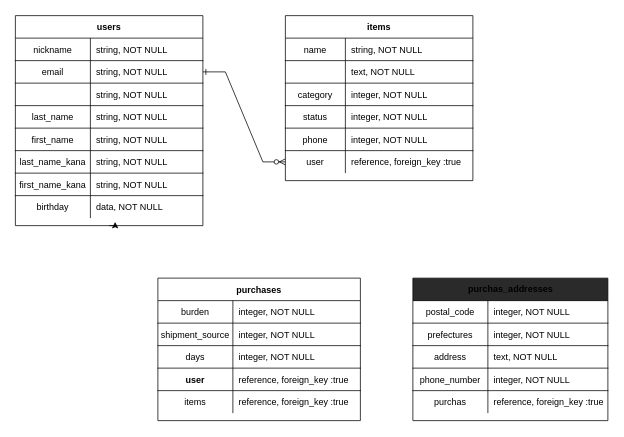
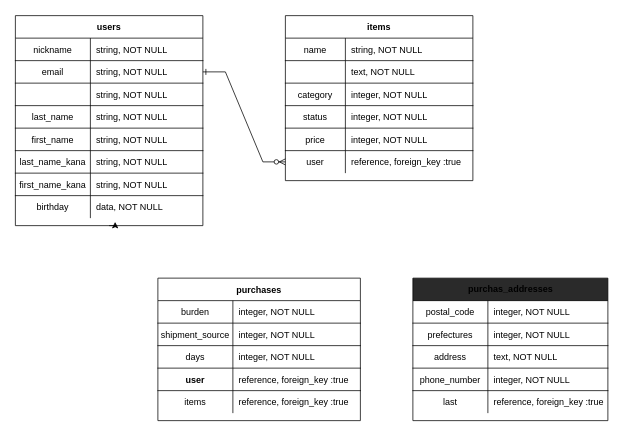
  <mxCell id="0" />
  <mxCell id="1" parent="0" />
  <mxCell id="2" value="" style="edgeStyle=entityRelationEdgeStyle;endArrow=ERzeroToMany;startArrow=ERone;endFill=1;startFill=0;rounded=0;" edge="1" parent="1" source="41" target="18"><mxGeometry width="100" height="100" relative="1" as="geometry"><mxPoint x="240" y="650" as="sourcePoint" /><mxPoint x="340" y="550" as="targetPoint" /></mxGeometry></mxCell>
  <mxCell id="3" value="items" style="shape=table;startSize=30;container=1;collapsible=1;childLayout=tableLayout;fixedRows=1;rowLines=0;fontStyle=1;align=center;resizeLast=1;" vertex="1" parent="1"><mxGeometry x="380" y="20" width="250" height="220" as="geometry" /></mxCell>
  <mxCell id="4" style="shape=partialRectangle;collapsible=0;dropTarget=0;pointerEvents=0;fillColor=none;points=[[0,0.5],[1,0.5]];portConstraint=eastwest;top=0;left=0;right=0;bottom=1;" vertex="1" parent="3"><mxGeometry y="30" width="250" height="30" as="geometry" /></mxCell>
  <mxCell id="5" value="name" style="shape=partialRectangle;overflow=hidden;connectable=0;fillColor=none;top=0;left=0;bottom=0;right=0;fontStyle=0;" vertex="1" parent="4"><mxGeometry width="80" height="30" as="geometry" /></mxCell>
  <mxCell id="6" value="string, NOT NULL" style="shape=partialRectangle;overflow=hidden;connectable=0;fillColor=none;top=0;left=0;bottom=0;right=0;align=left;spacingLeft=6;fontStyle=0;" vertex="1" parent="4"><mxGeometry x="80" width="170" height="30" as="geometry" /></mxCell>
  <mxCell id="7" style="shape=partialRectangle;collapsible=0;dropTarget=0;pointerEvents=0;fillColor=none;points=[[0,0.5],[1,0.5]];portConstraint=eastwest;top=0;left=0;right=0;bottom=1;" vertex="1" parent="3"><mxGeometry y="60" width="250" height="30" as="geometry" /></mxCell>
  <mxCell id="8" value="text, NOT NULL" style="shape=partialRectangle;overflow=hidden;connectable=0;fillColor=none;top=0;left=0;bottom=0;right=0;align=left;spacingLeft=6;fontStyle=0;" vertex="1" parent="7"><mxGeometry x="80" width="170" height="30" as="geometry" /></mxCell>
  <mxCell id="9" style="shape=partialRectangle;collapsible=0;dropTarget=0;pointerEvents=0;fillColor=none;points=[[0,0.5],[1,0.5]];portConstraint=eastwest;top=0;left=0;right=0;bottom=1;" vertex="1" parent="3"><mxGeometry y="90" width="250" height="30" as="geometry" /></mxCell>
  <mxCell id="10" value="category" style="shape=partialRectangle;overflow=hidden;connectable=0;fillColor=none;top=0;left=0;bottom=0;right=0;fontStyle=0;" vertex="1" parent="9"><mxGeometry width="80" height="30" as="geometry" /></mxCell>
  <mxCell id="11" value="integer, NOT NULL" style="shape=partialRectangle;overflow=hidden;connectable=0;fillColor=none;top=0;left=0;bottom=0;right=0;align=left;spacingLeft=6;fontStyle=0;" vertex="1" parent="9"><mxGeometry x="80" width="170" height="30" as="geometry" /></mxCell>
  <mxCell id="12" style="shape=partialRectangle;collapsible=0;dropTarget=0;pointerEvents=0;fillColor=none;points=[[0,0.5],[1,0.5]];portConstraint=eastwest;top=0;left=0;right=0;bottom=1;" vertex="1" parent="3"><mxGeometry y="120" width="250" height="30" as="geometry" /></mxCell>
  <mxCell id="13" value="status" style="shape=partialRectangle;overflow=hidden;connectable=0;fillColor=none;top=0;left=0;bottom=0;right=0;fontStyle=0;" vertex="1" parent="12"><mxGeometry width="80" height="30" as="geometry" /></mxCell>
  <mxCell id="14" value="integer, NOT NULL" style="shape=partialRectangle;overflow=hidden;connectable=0;fillColor=none;top=0;left=0;bottom=0;right=0;align=left;spacingLeft=6;fontStyle=0;" vertex="1" parent="12"><mxGeometry x="80" width="170" height="30" as="geometry" /></mxCell>
  <mxCell id="15" value="" style="shape=partialRectangle;collapsible=0;dropTarget=0;pointerEvents=0;fillColor=none;points=[[0,0.5],[1,0.5]];portConstraint=eastwest;top=0;left=0;right=0;bottom=1;" vertex="1" parent="3"><mxGeometry y="150" width="250" height="30" as="geometry" /></mxCell>
- <mxCell id="16" value="phone" style="shape=partialRectangle;overflow=hidden;connectable=0;fillColor=none;top=0;left=0;bottom=0;right=0;fontStyle=0;" vertex="1" parent="15"><mxGeometry width="80" height="30" as="geometry" /></mxCell>
+ <mxCell id="16" value="price" style="shape=partialRectangle;overflow=hidden;connectable=0;fillColor=none;top=0;left=0;bottom=0;right=0;fontStyle=0;" vertex="1" parent="15"><mxGeometry width="80" height="30" as="geometry" /></mxCell>
  <mxCell id="17" value="integer, NOT NULL " style="shape=partialRectangle;overflow=hidden;connectable=0;fillColor=none;top=0;left=0;bottom=0;right=0;align=left;spacingLeft=6;fontStyle=0;" vertex="1" parent="15"><mxGeometry x="80" width="170" height="30" as="geometry" /></mxCell>
  <mxCell id="18" value="" style="shape=partialRectangle;collapsible=0;dropTarget=0;pointerEvents=0;fillColor=none;points=[[0,0.5],[1,0.5]];portConstraint=eastwest;top=0;left=0;right=0;bottom=0;" vertex="1" parent="3"><mxGeometry y="180" width="250" height="30" as="geometry" /></mxCell>
  <mxCell id="19" value="user" style="shape=partialRectangle;overflow=hidden;connectable=0;fillColor=none;top=0;left=0;bottom=0;right=0;" vertex="1" parent="18"><mxGeometry width="80" height="30" as="geometry" /></mxCell>
  <mxCell id="20" value="reference, foreign_key :true" style="shape=partialRectangle;overflow=hidden;connectable=0;fillColor=none;top=0;left=0;bottom=0;right=0;align=left;spacingLeft=6;" vertex="1" parent="18"><mxGeometry x="80" width="170" height="30" as="geometry" /></mxCell>
  <mxCell id="21" value="purchases" style="shape=table;startSize=30;container=1;collapsible=1;childLayout=tableLayout;fixedRows=1;rowLines=0;fontStyle=1;align=center;resizeLast=1;" vertex="1" parent="1"><mxGeometry x="210" y="370" width="270" height="190" as="geometry" /></mxCell>
  <mxCell id="22" style="shape=partialRectangle;collapsible=0;dropTarget=0;pointerEvents=0;fillColor=none;points=[[0,0.5],[1,0.5]];portConstraint=eastwest;top=0;left=0;right=0;bottom=1;" vertex="1" parent="21"><mxGeometry y="30" width="270" height="30" as="geometry" /></mxCell>
  <mxCell id="23" value="burden" style="shape=partialRectangle;overflow=hidden;connectable=0;fillColor=none;top=0;left=0;bottom=0;right=0;fontStyle=0;" vertex="1" parent="22"><mxGeometry width="100" height="30" as="geometry" /></mxCell>
  <mxCell id="24" value="integer, NOT NULL" style="shape=partialRectangle;overflow=hidden;connectable=0;fillColor=none;top=0;left=0;bottom=0;right=0;align=left;spacingLeft=6;fontStyle=0;" vertex="1" parent="22"><mxGeometry x="100" width="170" height="30" as="geometry" /></mxCell>
  <mxCell id="25" style="shape=partialRectangle;collapsible=0;dropTarget=0;pointerEvents=0;fillColor=none;points=[[0,0.5],[1,0.5]];portConstraint=eastwest;top=0;left=0;right=0;bottom=1;" vertex="1" parent="21"><mxGeometry y="60" width="270" height="30" as="geometry" /></mxCell>
  <mxCell id="26" value="shipment_source" style="shape=partialRectangle;overflow=hidden;connectable=0;fillColor=none;top=0;left=0;bottom=0;right=0;fontStyle=0;" vertex="1" parent="25"><mxGeometry width="100" height="30" as="geometry" /></mxCell>
  <mxCell id="27" value="integer, NOT NULL" style="shape=partialRectangle;overflow=hidden;connectable=0;fillColor=none;top=0;left=0;bottom=0;right=0;align=left;spacingLeft=6;fontStyle=0;" vertex="1" parent="25"><mxGeometry x="100" width="170" height="30" as="geometry" /></mxCell>
  <mxCell id="28" style="shape=partialRectangle;collapsible=0;dropTarget=0;pointerEvents=0;fillColor=none;points=[[0,0.5],[1,0.5]];portConstraint=eastwest;top=0;left=0;right=0;bottom=1;" vertex="1" parent="21"><mxGeometry y="90" width="270" height="30" as="geometry" /></mxCell>
  <mxCell id="29" value="days" style="shape=partialRectangle;overflow=hidden;connectable=0;fillColor=none;top=0;left=0;bottom=0;right=0;fontStyle=0;" vertex="1" parent="28"><mxGeometry width="100" height="30" as="geometry" /></mxCell>
  <mxCell id="30" value="integer, NOT NULL" style="shape=partialRectangle;overflow=hidden;connectable=0;fillColor=none;top=0;left=0;bottom=0;right=0;align=left;spacingLeft=6;fontStyle=0;" vertex="1" parent="28"><mxGeometry x="100" width="170" height="30" as="geometry" /></mxCell>
  <mxCell id="31" value="" style="shape=partialRectangle;collapsible=0;dropTarget=0;pointerEvents=0;fillColor=none;points=[[0,0.5],[1,0.5]];portConstraint=eastwest;top=0;left=0;right=0;bottom=1;" vertex="1" parent="21"><mxGeometry y="120" width="270" height="30" as="geometry" /></mxCell>
  <mxCell id="32" value="user" style="shape=partialRectangle;overflow=hidden;connectable=0;fillColor=none;top=0;left=0;bottom=0;right=0;fontStyle=1;" vertex="1" parent="31"><mxGeometry width="100" height="30" as="geometry" /></mxCell>
  <mxCell id="33" value="reference, foreign_key :true" style="shape=partialRectangle;overflow=hidden;connectable=0;fillColor=none;top=0;left=0;bottom=0;right=0;align=left;spacingLeft=6;fontStyle=0;" vertex="1" parent="31"><mxGeometry x="100" width="170" height="30" as="geometry" /></mxCell>
  <mxCell id="34" value="" style="shape=partialRectangle;collapsible=0;dropTarget=0;pointerEvents=0;fillColor=none;points=[[0,0.5],[1,0.5]];portConstraint=eastwest;top=0;left=0;right=0;bottom=0;" vertex="1" parent="21"><mxGeometry y="150" width="270" height="30" as="geometry" /></mxCell>
  <mxCell id="35" value="items" style="shape=partialRectangle;overflow=hidden;connectable=0;fillColor=none;top=0;left=0;bottom=0;right=0;" vertex="1" parent="34"><mxGeometry width="100" height="30" as="geometry" /></mxCell>
  <mxCell id="36" value="reference, foreign_key :true" style="shape=partialRectangle;overflow=hidden;connectable=0;fillColor=none;top=0;left=0;bottom=0;right=0;align=left;spacingLeft=6;" vertex="1" parent="34"><mxGeometry x="100" width="170" height="30" as="geometry" /></mxCell>
  <mxCell id="37" value="users" style="shape=table;startSize=30;container=1;collapsible=1;childLayout=tableLayout;fixedRows=1;rowLines=0;fontStyle=1;align=center;resizeLast=1;" vertex="1" parent="1"><mxGeometry x="20" y="20" width="250" height="280" as="geometry" /></mxCell>
  <mxCell id="38" style="shape=partialRectangle;collapsible=0;dropTarget=0;pointerEvents=0;fillColor=none;points=[[0,0.5],[1,0.5]];portConstraint=eastwest;top=0;left=0;right=0;bottom=1;" vertex="1" parent="37"><mxGeometry y="30" width="250" height="30" as="geometry" /></mxCell>
  <mxCell id="39" value="nickname" style="shape=partialRectangle;overflow=hidden;connectable=0;fillColor=none;top=0;left=0;bottom=0;right=0;fontStyle=0;" vertex="1" parent="38"><mxGeometry width="100" height="30" as="geometry" /></mxCell>
  <mxCell id="40" value="string, NOT NULL" style="shape=partialRectangle;overflow=hidden;connectable=0;fillColor=none;top=0;left=0;bottom=0;right=0;align=left;spacingLeft=6;fontStyle=0;" vertex="1" parent="38"><mxGeometry x="100" width="150" height="30" as="geometry" /></mxCell>
  <mxCell id="41" value="" style="shape=partialRectangle;collapsible=0;dropTarget=0;pointerEvents=0;fillColor=none;points=[[0,0.5],[1,0.5]];portConstraint=eastwest;top=0;left=0;right=0;bottom=1;" vertex="1" parent="37"><mxGeometry y="60" width="250" height="30" as="geometry" /></mxCell>
  <mxCell id="42" value="email" style="shape=partialRectangle;overflow=hidden;connectable=0;fillColor=none;top=0;left=0;bottom=0;right=0;fontStyle=0;" vertex="1" parent="41"><mxGeometry width="100" height="30" as="geometry" /></mxCell>
  <mxCell id="43" value="string, NOT NULL" style="shape=partialRectangle;overflow=hidden;connectable=0;fillColor=none;top=0;left=0;bottom=0;right=0;align=left;spacingLeft=6;fontStyle=0;" vertex="1" parent="41"><mxGeometry x="100" width="150" height="30" as="geometry" /></mxCell>
  <mxCell id="44" style="shape=partialRectangle;collapsible=0;dropTarget=0;pointerEvents=0;fillColor=none;points=[[0,0.5],[1,0.5]];portConstraint=eastwest;top=0;left=0;right=0;bottom=1;" vertex="1" parent="37"><mxGeometry y="90" width="250" height="30" as="geometry" /></mxCell>
  <mxCell id="45" value="string, NOT NULL" style="shape=partialRectangle;overflow=hidden;connectable=0;fillColor=none;top=0;left=0;bottom=0;right=0;align=left;spacingLeft=6;fontStyle=0;" vertex="1" parent="44"><mxGeometry x="100" width="150" height="30" as="geometry" /></mxCell>
  <mxCell id="46" style="shape=partialRectangle;collapsible=0;dropTarget=0;pointerEvents=0;fillColor=none;points=[[0,0.5],[1,0.5]];portConstraint=eastwest;top=0;left=0;right=0;bottom=1;" vertex="1" parent="37"><mxGeometry y="120" width="250" height="30" as="geometry" /></mxCell>
  <mxCell id="47" value="last_name" style="shape=partialRectangle;overflow=hidden;connectable=0;fillColor=none;top=0;left=0;bottom=0;right=0;fontStyle=0;" vertex="1" parent="46"><mxGeometry width="100" height="30" as="geometry" /></mxCell>
  <mxCell id="48" value="string, NOT NULL" style="shape=partialRectangle;overflow=hidden;connectable=0;fillColor=none;top=0;left=0;bottom=0;right=0;align=left;spacingLeft=6;fontStyle=0;" vertex="1" parent="46"><mxGeometry x="100" width="150" height="30" as="geometry" /></mxCell>
  <mxCell id="49" style="shape=partialRectangle;collapsible=0;dropTarget=0;pointerEvents=0;fillColor=none;points=[[0,0.5],[1,0.5]];portConstraint=eastwest;top=0;left=0;right=0;bottom=1;" vertex="1" parent="37"><mxGeometry y="150" width="250" height="30" as="geometry" /></mxCell>
  <mxCell id="50" value="first_name" style="shape=partialRectangle;overflow=hidden;connectable=0;fillColor=none;top=0;left=0;bottom=0;right=0;fontStyle=0;" vertex="1" parent="49"><mxGeometry width="100" height="30" as="geometry" /></mxCell>
  <mxCell id="51" value="string, NOT NULL" style="shape=partialRectangle;overflow=hidden;connectable=0;fillColor=none;top=0;left=0;bottom=0;right=0;align=left;spacingLeft=6;fontStyle=0;" vertex="1" parent="49"><mxGeometry x="100" width="150" height="30" as="geometry" /></mxCell>
  <mxCell id="52" style="shape=partialRectangle;collapsible=0;dropTarget=0;pointerEvents=0;fillColor=none;points=[[0,0.5],[1,0.5]];portConstraint=eastwest;top=0;left=0;right=0;bottom=1;" vertex="1" parent="37"><mxGeometry y="180" width="250" height="30" as="geometry" /></mxCell>
  <mxCell id="53" value="last_name_kana" style="shape=partialRectangle;overflow=hidden;connectable=0;fillColor=none;top=0;left=0;bottom=0;right=0;fontStyle=0;" vertex="1" parent="52"><mxGeometry width="100" height="30" as="geometry" /></mxCell>
  <mxCell id="54" value="string, NOT NULL" style="shape=partialRectangle;overflow=hidden;connectable=0;fillColor=none;top=0;left=0;bottom=0;right=0;align=left;spacingLeft=6;fontStyle=0;" vertex="1" parent="52"><mxGeometry x="100" width="150" height="30" as="geometry" /></mxCell>
  <mxCell id="55" style="shape=partialRectangle;collapsible=0;dropTarget=0;pointerEvents=0;fillColor=none;points=[[0,0.5],[1,0.5]];portConstraint=eastwest;top=0;left=0;right=0;bottom=1;" vertex="1" parent="37"><mxGeometry y="210" width="250" height="30" as="geometry" /></mxCell>
  <mxCell id="56" value="first_name_kana" style="shape=partialRectangle;overflow=hidden;connectable=0;fillColor=none;top=0;left=0;bottom=0;right=0;fontStyle=0;" vertex="1" parent="55"><mxGeometry width="100" height="30" as="geometry" /></mxCell>
  <mxCell id="57" value="string, NOT NULL" style="shape=partialRectangle;overflow=hidden;connectable=0;fillColor=none;top=0;left=0;bottom=0;right=0;align=left;spacingLeft=6;fontStyle=0;" vertex="1" parent="55"><mxGeometry x="100" width="150" height="30" as="geometry" /></mxCell>
  <mxCell id="58" value="" style="shape=partialRectangle;collapsible=0;dropTarget=0;pointerEvents=0;fillColor=none;points=[[0,0.5],[1,0.5]];portConstraint=eastwest;top=0;left=0;right=0;bottom=0;" vertex="1" parent="37"><mxGeometry y="240" width="250" height="30" as="geometry" /></mxCell>
  <mxCell id="59" value="birthday" style="shape=partialRectangle;overflow=hidden;connectable=0;fillColor=none;top=0;left=0;bottom=0;right=0;" vertex="1" parent="58"><mxGeometry width="100" height="30" as="geometry" /></mxCell>
  <mxCell id="60" value="data, NOT NULL" style="shape=partialRectangle;overflow=hidden;connectable=0;fillColor=none;top=0;left=0;bottom=0;right=0;align=left;spacingLeft=6;" vertex="1" parent="58"><mxGeometry x="100" width="150" height="30" as="geometry" /></mxCell>
  <mxCell id="61" style="edgeStyle=orthogonalEdgeStyle;rounded=0;orthogonalLoop=1;jettySize=auto;html=1;exitX=0.5;exitY=1;exitDx=0;exitDy=0;entryX=0.532;entryY=1.167;entryDx=0;entryDy=0;entryPerimeter=0;verticalAlign=middle;" edge="1" parent="37" source="37" target="58"><mxGeometry relative="1" as="geometry" /></mxCell>
  <mxCell id="62" value="purchas_addresses" style="shape=table;startSize=30;container=1;collapsible=1;childLayout=tableLayout;fixedRows=1;rowLines=0;fontStyle=1;align=center;resizeLast=1;shadow=0;fillColor=#2a2a2a;html=1;" vertex="1" parent="1"><mxGeometry x="550" y="370" width="260" height="190" as="geometry" /></mxCell>
  <mxCell id="63" style="shape=partialRectangle;collapsible=0;dropTarget=0;pointerEvents=0;fillColor=none;top=0;left=0;bottom=1;right=0;points=[[0,0.5],[1,0.5]];portConstraint=eastwest;" vertex="1" parent="62"><mxGeometry y="30" width="260" height="30" as="geometry" /></mxCell>
  <mxCell id="64" value="postal_code" style="shape=partialRectangle;connectable=0;fillColor=none;top=0;left=0;bottom=0;right=0;fontStyle=0;overflow=hidden;" vertex="1" parent="63"><mxGeometry width="100" height="30" as="geometry" /></mxCell>
  <mxCell id="65" value="integer, NOT NULL" style="shape=partialRectangle;connectable=0;fillColor=none;top=0;left=0;bottom=0;right=0;align=left;spacingLeft=6;fontStyle=0;overflow=hidden;" vertex="1" parent="63"><mxGeometry x="100" width="160" height="30" as="geometry" /></mxCell>
  <mxCell id="66" style="shape=partialRectangle;collapsible=0;dropTarget=0;pointerEvents=0;fillColor=none;top=0;left=0;bottom=1;right=0;points=[[0,0.5],[1,0.5]];portConstraint=eastwest;" vertex="1" parent="62"><mxGeometry y="60" width="260" height="30" as="geometry" /></mxCell>
  <mxCell id="67" value="prefectures" style="shape=partialRectangle;connectable=0;fillColor=none;top=0;left=0;bottom=0;right=0;fontStyle=0;overflow=hidden;" vertex="1" parent="66"><mxGeometry width="100" height="30" as="geometry" /></mxCell>
  <mxCell id="68" value="integer, NOT NULL" style="shape=partialRectangle;connectable=0;fillColor=none;top=0;left=0;bottom=0;right=0;align=left;spacingLeft=6;fontStyle=0;overflow=hidden;" vertex="1" parent="66"><mxGeometry x="100" width="160" height="30" as="geometry" /></mxCell>
  <mxCell id="69" style="shape=partialRectangle;collapsible=0;dropTarget=0;pointerEvents=0;fillColor=none;top=0;left=0;bottom=1;right=0;points=[[0,0.5],[1,0.5]];portConstraint=eastwest;" vertex="1" parent="62"><mxGeometry y="90" width="260" height="30" as="geometry" /></mxCell>
  <mxCell id="70" value="address" style="shape=partialRectangle;connectable=0;fillColor=none;top=0;left=0;bottom=0;right=0;fontStyle=0;overflow=hidden;" vertex="1" parent="69"><mxGeometry width="100" height="30" as="geometry" /></mxCell>
  <mxCell id="71" value="text, NOT NULL" style="shape=partialRectangle;connectable=0;fillColor=none;top=0;left=0;bottom=0;right=0;align=left;spacingLeft=6;fontStyle=0;overflow=hidden;" vertex="1" parent="69"><mxGeometry x="100" width="160" height="30" as="geometry" /></mxCell>
  <mxCell id="72" value="" style="shape=partialRectangle;collapsible=0;dropTarget=0;pointerEvents=0;fillColor=none;top=0;left=0;bottom=1;right=0;points=[[0,0.5],[1,0.5]];portConstraint=eastwest;" vertex="1" parent="62"><mxGeometry y="120" width="260" height="30" as="geometry" /></mxCell>
  <mxCell id="73" value="phone_number" style="shape=partialRectangle;connectable=0;fillColor=none;top=0;left=0;bottom=0;right=0;fontStyle=0;overflow=hidden;" vertex="1" parent="72"><mxGeometry width="100" height="30" as="geometry" /></mxCell>
  <mxCell id="74" value="integer, NOT NULL" style="shape=partialRectangle;connectable=0;fillColor=none;top=0;left=0;bottom=0;right=0;align=left;spacingLeft=6;fontStyle=0;overflow=hidden;" vertex="1" parent="72"><mxGeometry x="100" width="160" height="30" as="geometry" /></mxCell>
  <mxCell id="75" value="" style="shape=partialRectangle;collapsible=0;dropTarget=0;pointerEvents=0;fillColor=none;top=0;left=0;bottom=0;right=0;points=[[0,0.5],[1,0.5]];portConstraint=eastwest;" vertex="1" parent="62"><mxGeometry y="150" width="260" height="30" as="geometry" /></mxCell>
- <mxCell id="76" value="purchas" style="shape=partialRectangle;connectable=0;fillColor=none;top=0;left=0;bottom=0;right=0;editable=1;overflow=hidden;" vertex="1" parent="75"><mxGeometry width="100" height="30" as="geometry" /></mxCell>
+ <mxCell id="76" value="last" style="shape=partialRectangle;connectable=0;fillColor=none;top=0;left=0;bottom=0;right=0;editable=1;overflow=hidden;" vertex="1" parent="75"><mxGeometry width="100" height="30" as="geometry" /></mxCell>
  <mxCell id="77" value="reference, foreign_key :true" style="shape=partialRectangle;connectable=0;fillColor=none;top=0;left=0;bottom=0;right=0;align=left;spacingLeft=6;overflow=hidden;" vertex="1" parent="75"><mxGeometry x="100" width="160" height="30" as="geometry" /></mxCell>
